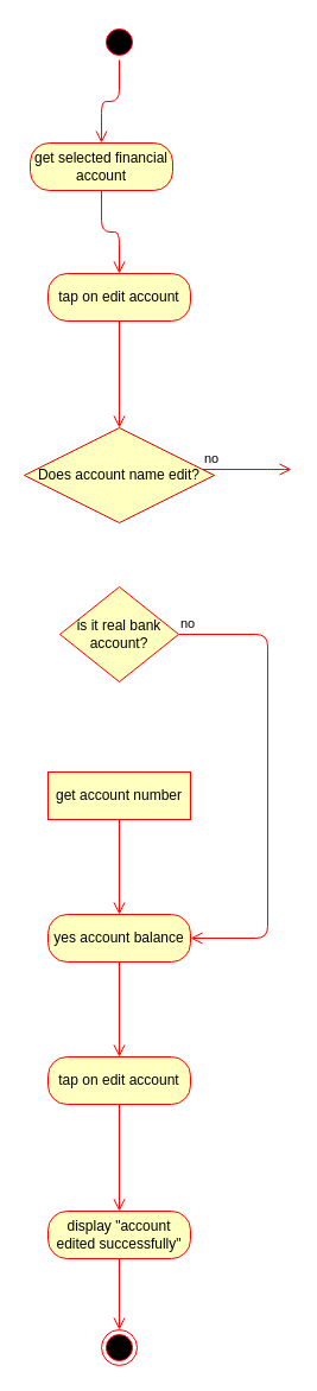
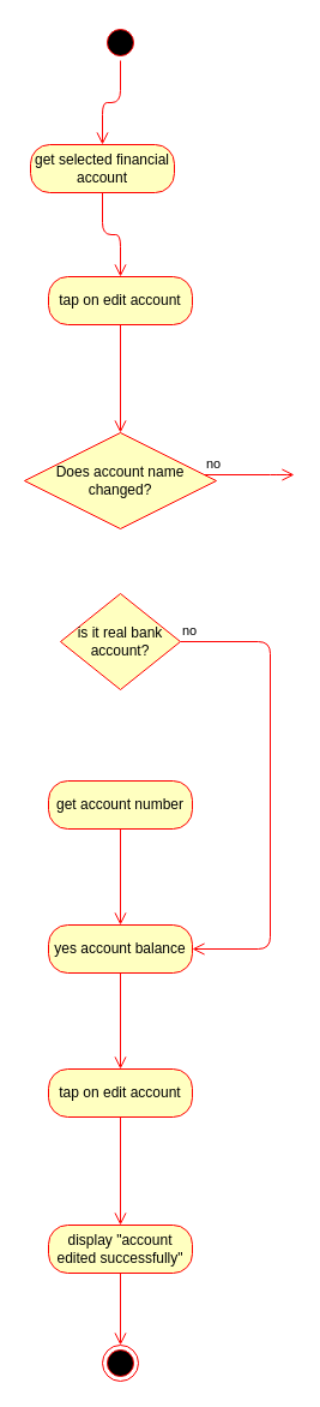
  <mxCell id="0" />
  <mxCell id="1" parent="0" />
  <mxCell id="2" value="" style="ellipse;html=1;shape=startState;fillColor=#000000;strokeColor=#ff0000;" vertex="1" parent="1"><mxGeometry x="85" y="20" width="30" height="30" as="geometry" /></mxCell>
  <mxCell id="3" value="" style="edgeStyle=orthogonalEdgeStyle;html=1;verticalAlign=bottom;endArrow=open;endSize=8;strokeColor=#ff0000;entryX=0.5;entryY=0;entryDx=0;entryDy=0;" edge="1" source="2" parent="1" target="4"><mxGeometry relative="1" as="geometry"><mxPoint x="100" y="110" as="targetPoint" /></mxGeometry></mxCell>
  <mxCell id="4" value="get selected financial account" style="rounded=1;whiteSpace=wrap;html=1;arcSize=40;fontColor=#000000;fillColor=#ffffc0;strokeColor=#ff0000;" vertex="1" parent="1"><mxGeometry x="25" y="120" width="120" height="40" as="geometry" /></mxCell>
  <mxCell id="5" value="" style="edgeStyle=orthogonalEdgeStyle;html=1;verticalAlign=bottom;endArrow=open;endSize=8;strokeColor=#ff0000;entryX=0.5;entryY=0;entryDx=0;entryDy=0;" edge="1" source="4" parent="1" target="6"><mxGeometry relative="1" as="geometry"><mxPoint x="100" y="220" as="targetPoint" /></mxGeometry></mxCell>
  <mxCell id="6" value="tap on edit account" style="rounded=1;whiteSpace=wrap;html=1;arcSize=40;fontColor=#000000;fillColor=#ffffc0;strokeColor=#ff0000;" vertex="1" parent="1"><mxGeometry x="40" y="230" width="120" height="40" as="geometry" /></mxCell>
  <mxCell id="7" value="" style="edgeStyle=orthogonalEdgeStyle;html=1;verticalAlign=bottom;endArrow=open;endSize=8;strokeColor=#ff0000;entryX=0.5;entryY=0;entryDx=0;entryDy=0;" edge="1" source="6" parent="1" target="8"><mxGeometry relative="1" as="geometry"><mxPoint x="100" y="350" as="targetPoint" /><Array as="points"><mxPoint x="100" y="360" /></Array></mxGeometry></mxCell>
- <mxCell id="8" value="Does account name edit?" style="rhombus;whiteSpace=wrap;html=1;fillColor=#ffffc0;strokeColor=#ff0000;" vertex="1" parent="1"><mxGeometry x="20" y="360" width="160" height="80" as="geometry" /></mxCell>
+ <mxCell id="8" value="Does account name changed?" style="rhombus;whiteSpace=wrap;html=1;fillColor=#ffffc0;strokeColor=#ff0000;" vertex="1" parent="1"><mxGeometry x="20" y="360" width="160" height="80" as="geometry" /></mxCell>
  <mxCell id="9" value="no" style="edgeStyle=orthogonalEdgeStyle;html=1;align=left;verticalAlign=bottom;endArrow=open;endSize=8;strokeColor=#ff0000;" edge="1" source="8" parent="1"><mxGeometry x="-1" relative="1" as="geometry"><mxPoint x="245" y="395" as="targetPoint" /><Array as="points"><mxPoint x="235" y="395" /></Array></mxGeometry></mxCell>
  <mxCell id="10" value="is it real bank account?" style="rhombus;whiteSpace=wrap;html=1;fillColor=#ffffc0;strokeColor=#ff0000;" vertex="1" parent="1"><mxGeometry x="50" y="494" width="100" height="80" as="geometry" /></mxCell>
  <mxCell id="11" value="no" style="edgeStyle=orthogonalEdgeStyle;html=1;align=left;verticalAlign=bottom;endArrow=open;endSize=8;strokeColor=#ff0000;" edge="1" source="10" parent="1" target="14"><mxGeometry x="-1" relative="1" as="geometry"><mxPoint x="225" y="534" as="targetPoint" /><Array as="points"><mxPoint x="225" y="534" /><mxPoint x="225" y="790" /></Array></mxGeometry></mxCell>
- <mxCell id="12" value="get account number" style="whiteSpace=wrap;html=1;arcSize=40;fontColor=#000000;fillColor=#ffffc0;strokeColor=#ff0000;rounded=0;" vertex="1" parent="1"><mxGeometry x="40" y="650" width="120" height="40" as="geometry" /></mxCell>
+ <mxCell id="12" value="get account number" style="rounded=1;whiteSpace=wrap;html=1;arcSize=40;fontColor=#000000;fillColor=#ffffc0;strokeColor=#ff0000;" vertex="1" parent="1"><mxGeometry x="40" y="650" width="120" height="40" as="geometry" /></mxCell>
  <mxCell id="13" value="" style="edgeStyle=orthogonalEdgeStyle;html=1;verticalAlign=bottom;endArrow=open;endSize=8;strokeColor=#ff0000;entryX=0.5;entryY=0;entryDx=0;entryDy=0;" edge="1" source="12" parent="1" target="14"><mxGeometry relative="1" as="geometry"><mxPoint x="100" y="760" as="targetPoint" /></mxGeometry></mxCell>
  <mxCell id="14" value="yes account balance" style="rounded=1;whiteSpace=wrap;html=1;arcSize=40;fontColor=#000000;fillColor=#ffffc0;strokeColor=#ff0000;" vertex="1" parent="1"><mxGeometry x="40" y="770" width="120" height="40" as="geometry" /></mxCell>
  <mxCell id="15" value="" style="edgeStyle=orthogonalEdgeStyle;html=1;verticalAlign=bottom;endArrow=open;endSize=8;strokeColor=#ff0000;entryX=0.5;entryY=0;entryDx=0;entryDy=0;" edge="1" source="14" parent="1" target="16"><mxGeometry relative="1" as="geometry"><mxPoint x="100" y="880" as="targetPoint" /></mxGeometry></mxCell>
  <mxCell id="16" value="tap on edit account" style="rounded=1;whiteSpace=wrap;html=1;arcSize=40;fontColor=#000000;fillColor=#ffffc0;strokeColor=#ff0000;" vertex="1" parent="1"><mxGeometry x="40" y="890" width="120" height="40" as="geometry" /></mxCell>
  <mxCell id="17" value="" style="edgeStyle=orthogonalEdgeStyle;html=1;verticalAlign=bottom;endArrow=open;endSize=8;strokeColor=#ff0000;entryX=0.5;entryY=0;entryDx=0;entryDy=0;" edge="1" source="16" parent="1" target="18"><mxGeometry relative="1" as="geometry"><mxPoint x="100" y="1000" as="targetPoint" /></mxGeometry></mxCell>
  <mxCell id="18" value="display &quot;account edited successfully&quot;" style="rounded=1;whiteSpace=wrap;html=1;arcSize=40;fontColor=#000000;fillColor=#ffffc0;strokeColor=#ff0000;" vertex="1" parent="1"><mxGeometry x="40" y="1020" width="120" height="40" as="geometry" /></mxCell>
  <mxCell id="19" value="" style="edgeStyle=orthogonalEdgeStyle;html=1;verticalAlign=bottom;endArrow=open;endSize=8;strokeColor=#ff0000;entryX=0.5;entryY=0;entryDx=0;entryDy=0;" edge="1" source="18" parent="1" target="20"><mxGeometry relative="1" as="geometry"><mxPoint x="100" y="1120" as="targetPoint" /></mxGeometry></mxCell>
  <mxCell id="20" value="" style="ellipse;html=1;shape=endState;fillColor=#000000;strokeColor=#ff0000;" vertex="1" parent="1"><mxGeometry x="85" y="1120" width="30" height="30" as="geometry" /></mxCell>
